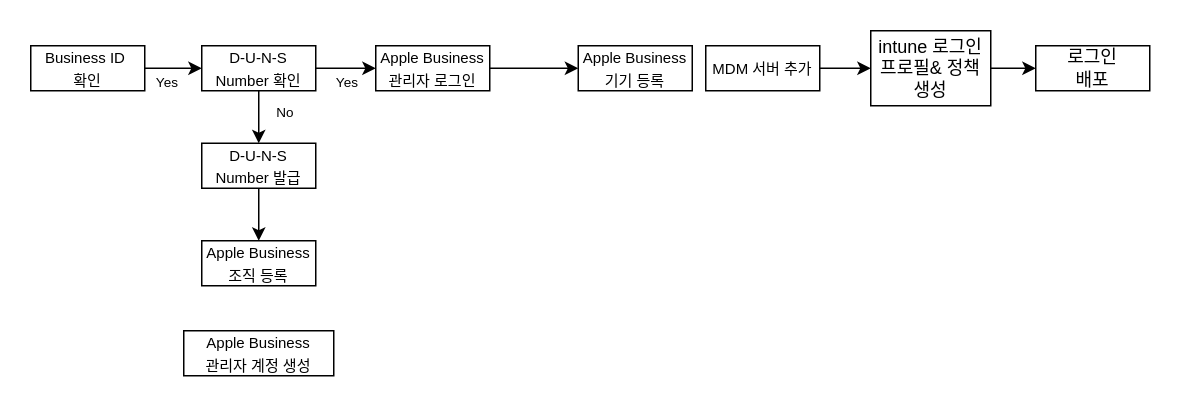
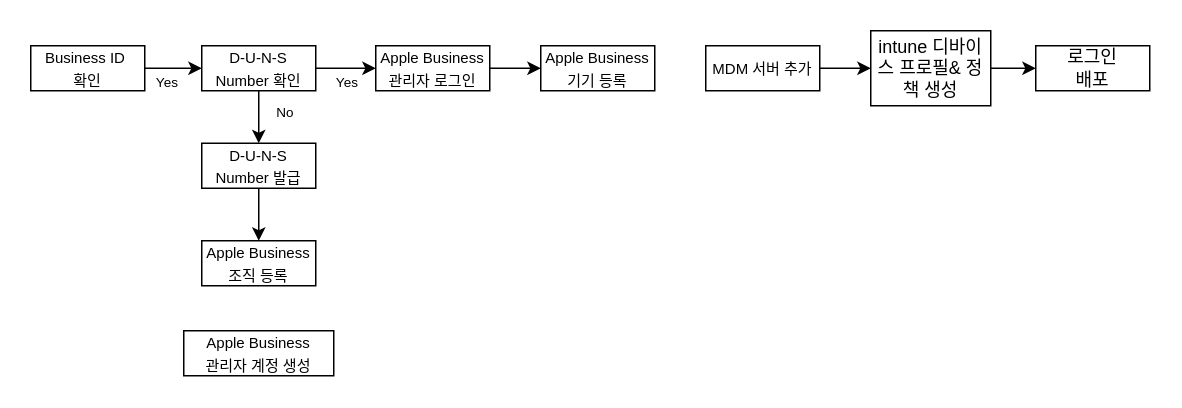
  <mxCell id="0" />
  <mxCell id="1" parent="0" />
  <mxCell id="2" value="" style="edgeStyle=orthogonalEdgeStyle;rounded=0;orthogonalLoop=1;jettySize=auto;html=1;fontSize=9;" edge="1" parent="1" source="3" target="6"><mxGeometry relative="1" as="geometry" /></mxCell>
  <mxCell id="3" value="&lt;font size=&quot;1&quot;&gt;Business ID&amp;nbsp;&lt;br&gt;확인&lt;br&gt;&lt;/font&gt;" style="rounded=0;whiteSpace=wrap;html=1;" vertex="1" parent="1"><mxGeometry x="20" y="30" width="76" height="30" as="geometry" /></mxCell>
  <mxCell id="4" value="" style="edgeStyle=orthogonalEdgeStyle;rounded=0;orthogonalLoop=1;jettySize=auto;html=1;fontSize=9;" edge="1" parent="1" source="6" target="8"><mxGeometry relative="1" as="geometry" /></mxCell>
  <mxCell id="5" value="" style="edgeStyle=orthogonalEdgeStyle;rounded=0;orthogonalLoop=1;jettySize=auto;html=1;fontSize=9;" edge="1" parent="1" source="6" target="10"><mxGeometry relative="1" as="geometry" /></mxCell>
  <mxCell id="6" value="&lt;font size=&quot;1&quot;&gt;D-U-N-S&lt;br&gt;Number 확인&lt;br&gt;&lt;/font&gt;" style="rounded=0;whiteSpace=wrap;html=1;" vertex="1" parent="1"><mxGeometry x="134" y="30" width="76" height="30" as="geometry" /></mxCell>
  <mxCell id="7" value="" style="edgeStyle=orthogonalEdgeStyle;rounded=0;orthogonalLoop=1;jettySize=auto;html=1;fontSize=9;" edge="1" parent="1" source="8" target="16"><mxGeometry relative="1" as="geometry" /></mxCell>
  <mxCell id="8" value="&lt;font size=&quot;1&quot;&gt;Apple Business&lt;br&gt;관리자 로그인&lt;br&gt;&lt;/font&gt;" style="rounded=0;whiteSpace=wrap;html=1;" vertex="1" parent="1"><mxGeometry x="250" y="30" width="76" height="30" as="geometry" /></mxCell>
  <mxCell id="9" value="" style="edgeStyle=orthogonalEdgeStyle;rounded=0;orthogonalLoop=1;jettySize=auto;html=1;fontSize=9;" edge="1" parent="1" source="10" target="12"><mxGeometry relative="1" as="geometry" /></mxCell>
  <mxCell id="10" value="&lt;span style=&quot;font-size: x-small;&quot;&gt;D-U-N-S&lt;/span&gt;&lt;br style=&quot;border-color: var(--border-color); font-size: x-small;&quot;&gt;&lt;span style=&quot;font-size: x-small;&quot;&gt;Number 발급&lt;/span&gt;&lt;font size=&quot;1&quot;&gt;&lt;br&gt;&lt;/font&gt;" style="rounded=0;whiteSpace=wrap;html=1;" vertex="1" parent="1"><mxGeometry x="134" y="95" width="76" height="30" as="geometry" /></mxCell>
  <mxCell id="11" value="&amp;nbsp;Yes" style="text;html=1;strokeColor=none;fillColor=none;align=center;verticalAlign=middle;whiteSpace=wrap;rounded=0;fontSize=9;" vertex="1" parent="1"><mxGeometry x="80" y="40" width="60" height="30" as="geometry" /></mxCell>
  <mxCell id="12" value="&lt;font size=&quot;1&quot;&gt;Apple Business&lt;br&gt;조직 등록&lt;br&gt;&lt;/font&gt;" style="rounded=0;whiteSpace=wrap;html=1;" vertex="1" parent="1"><mxGeometry x="134" y="160" width="76" height="30" as="geometry" /></mxCell>
  <mxCell id="13" value="&lt;font size=&quot;1&quot;&gt;Apple Business&lt;br&gt;관리자 계정 생성&lt;br&gt;&lt;/font&gt;" style="rounded=0;whiteSpace=wrap;html=1;" vertex="1" parent="1"><mxGeometry x="122" y="220" width="100" height="30" as="geometry" /></mxCell>
  <mxCell id="14" value="&amp;nbsp;Yes" style="text;html=1;strokeColor=none;fillColor=none;align=center;verticalAlign=middle;whiteSpace=wrap;rounded=0;fontSize=9;" vertex="1" parent="1"><mxGeometry x="200" y="40" width="60" height="30" as="geometry" /></mxCell>
  <mxCell id="15" value="No" style="text;html=1;strokeColor=none;fillColor=none;align=center;verticalAlign=middle;whiteSpace=wrap;rounded=0;fontSize=9;" vertex="1" parent="1"><mxGeometry x="160" y="60" width="60" height="30" as="geometry" /></mxCell>
- <mxCell id="16" value="&lt;font size=&quot;1&quot;&gt;Apple Business&lt;br&gt;기기 등록&lt;br&gt;&lt;/font&gt;" style="rounded=0;whiteSpace=wrap;html=1;" vertex="1" parent="1"><mxGeometry x="385" y="30" width="76" height="30" as="geometry" /></mxCell>
+ <mxCell id="16" value="&lt;font size=&quot;1&quot;&gt;Apple Business&lt;br&gt;기기 등록&lt;br&gt;&lt;/font&gt;" style="rounded=0;whiteSpace=wrap;html=1;" vertex="1" parent="1"><mxGeometry x="360" y="30" width="76" height="30" as="geometry" /></mxCell>
  <mxCell id="17" value="" style="edgeStyle=orthogonalEdgeStyle;rounded=0;orthogonalLoop=1;jettySize=auto;html=1;fontSize=9;" edge="1" parent="1" source="18" target="20"><mxGeometry relative="1" as="geometry" /></mxCell>
  <mxCell id="18" value="&lt;font size=&quot;1&quot;&gt;MDM 서버 추가&lt;br&gt;&lt;/font&gt;" style="rounded=0;whiteSpace=wrap;html=1;" vertex="1" parent="1"><mxGeometry x="470" y="30" width="76" height="30" as="geometry" /></mxCell>
  <mxCell id="19" value="" style="edgeStyle=orthogonalEdgeStyle;rounded=0;orthogonalLoop=1;jettySize=auto;html=1;fontSize=9;" edge="1" parent="1" source="20" target="21"><mxGeometry relative="1" as="geometry" /></mxCell>
- <mxCell id="20" value="intune 로그인 프로필&amp;amp; 정책 생성" style="rounded=0;whiteSpace=wrap;html=1;" vertex="1" parent="1"><mxGeometry x="580" y="20" width="80" height="50" as="geometry" /></mxCell>
+ <mxCell id="20" value="intune 디바이스 프로필&amp;amp; 정책 생성" style="rounded=0;whiteSpace=wrap;html=1;" vertex="1" parent="1"><mxGeometry x="580" y="20" width="80" height="50" as="geometry" /></mxCell>
  <mxCell id="21" value="로그인 &lt;br&gt;배포" style="rounded=0;whiteSpace=wrap;html=1;" vertex="1" parent="1"><mxGeometry x="690" y="30" width="76" height="30" as="geometry" /></mxCell>
